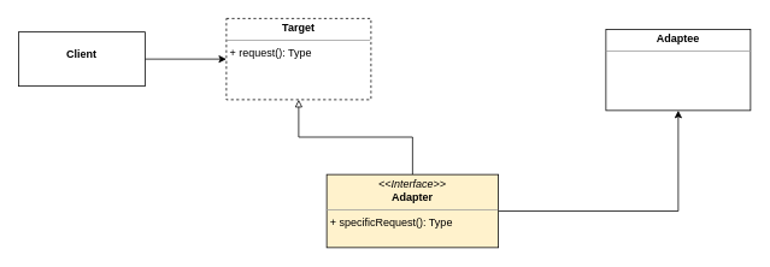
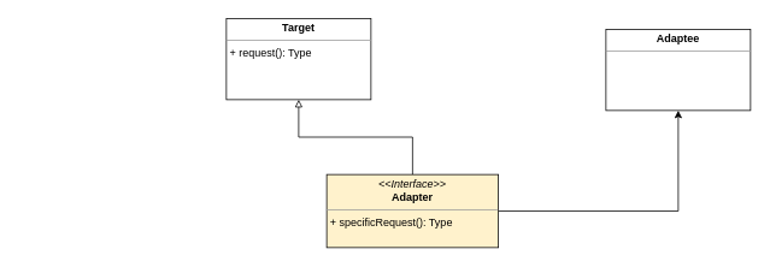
  <mxCell id="0" />
  <mxCell id="1" parent="0" />
- <mxCell id="2" style="edgeStyle=orthogonalEdgeStyle;rounded=0;orthogonalLoop=1;jettySize=auto;html=1;entryX=0;entryY=0.5;entryDx=0;entryDy=0;" edge="1" parent="1" source="3" target="4"><mxGeometry relative="1" as="geometry" /></mxCell>
- <mxCell id="3" value="&lt;p style=&quot;margin:0px;margin-top:4px;text-align:center;&quot;&gt;&lt;br&gt;&lt;b&gt;Client&lt;/b&gt;&lt;/p&gt;" style="verticalAlign=top;align=left;overflow=fill;fontSize=12;fontFamily=Helvetica;html=1;whiteSpace=wrap;" vertex="1" parent="1"><mxGeometry x="20" y="35" width="140" height="60" as="geometry" /></mxCell>
- <mxCell id="4" value="&lt;p style=&quot;margin:0px;margin-top:4px;text-align:center;&quot;&gt;&lt;b&gt;Target&lt;/b&gt;&lt;/p&gt;&lt;hr size=&quot;1&quot;&gt;&lt;p style=&quot;margin:0px;margin-left:4px;&quot;&gt;+ request(): Type&lt;/p&gt;" style="verticalAlign=top;align=left;overflow=fill;fontSize=12;fontFamily=Helvetica;html=1;whiteSpace=wrap;dashed=1;" vertex="1" parent="1"><mxGeometry x="250" y="20" width="160" height="90" as="geometry" /></mxCell>
+ <mxCell id="4" value="&lt;p style=&quot;margin:0px;margin-top:4px;text-align:center;&quot;&gt;&lt;b&gt;Target&lt;/b&gt;&lt;/p&gt;&lt;hr size=&quot;1&quot;&gt;&lt;p style=&quot;margin:0px;margin-left:4px;&quot;&gt;+ request(): Type&lt;/p&gt;" style="verticalAlign=top;align=left;overflow=fill;fontSize=12;fontFamily=Helvetica;html=1;whiteSpace=wrap;" vertex="1" parent="1"><mxGeometry x="250" y="20" width="160" height="90" as="geometry" /></mxCell>
  <mxCell id="5" style="edgeStyle=orthogonalEdgeStyle;rounded=0;orthogonalLoop=1;jettySize=auto;html=1;" edge="1" parent="1" source="7" target="8"><mxGeometry relative="1" as="geometry" /></mxCell>
  <mxCell id="6" style="edgeStyle=orthogonalEdgeStyle;rounded=0;orthogonalLoop=1;jettySize=auto;html=1;endArrow=block;endFill=0;" edge="1" parent="1" source="7" target="4"><mxGeometry relative="1" as="geometry" /></mxCell>
  <mxCell id="7" value="&lt;p style=&quot;margin:0px;margin-top:4px;text-align:center;&quot;&gt;&lt;i&gt;&amp;lt;&amp;lt;Interface&amp;gt;&amp;gt;&lt;/i&gt;&lt;br&gt;&lt;b&gt;Adapter&lt;/b&gt;&lt;/p&gt;&lt;hr size=&quot;1&quot;&gt;&lt;p style=&quot;margin:0px;margin-left:4px;&quot;&gt;+ specificRequest(): Type&lt;br&gt;&lt;/p&gt;" style="verticalAlign=top;align=left;overflow=fill;fontSize=12;fontFamily=Helvetica;html=1;whiteSpace=wrap;fillColor=#fff2cc;" vertex="1" parent="1"><mxGeometry x="361" y="193" width="190" height="81" as="geometry" /></mxCell>
  <mxCell id="8" value="&lt;p style=&quot;margin:0px;margin-top:4px;text-align:center;&quot;&gt;&lt;b&gt;Adaptee&lt;/b&gt;&lt;/p&gt;&lt;hr size=&quot;1&quot;&gt;&lt;p style=&quot;margin:0px;margin-left:4px;&quot;&gt;&lt;br&gt;&lt;/p&gt;" style="verticalAlign=top;align=left;overflow=fill;fontSize=12;fontFamily=Helvetica;html=1;whiteSpace=wrap;" vertex="1" parent="1"><mxGeometry x="670" y="32" width="160" height="90" as="geometry" /></mxCell>
